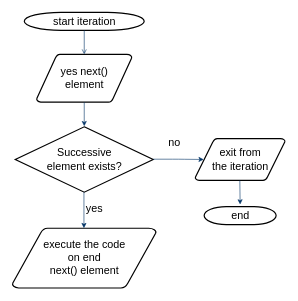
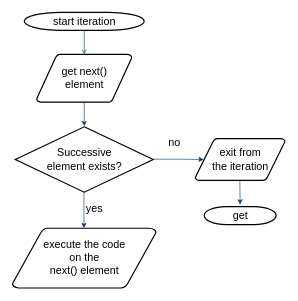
  <mxCell id="0" />
  <mxCell id="1" parent="0" />
  <mxCell id="2" value="&lt;font style=&quot;font-size: 18px;&quot;&gt;start iteration&lt;/font&gt;" style="shape=mxgraph.flowchart.terminator;strokeWidth=2;gradientColor=none;gradientDirection=north;fontStyle=0;html=1;" parent="1" vertex="1"><mxGeometry x="40" y="20" width="200" height="30" as="geometry" /></mxCell>
- <mxCell id="3" value="&lt;font style=&quot;font-size: 18px;&quot;&gt;yes next() &lt;br&gt;element&lt;/font&gt;" style="shape=mxgraph.flowchart.data;strokeWidth=2;gradientColor=none;gradientDirection=north;fontStyle=0;html=1;" parent="1" vertex="1"><mxGeometry x="60.5" y="90" width="159" height="80" as="geometry" /></mxCell>
- <mxCell id="4" value="&lt;font style=&quot;font-size: 18px;&quot;&gt;execute&amp;nbsp;the code&lt;br&gt;on end &lt;br&gt;next() element&lt;/font&gt;" style="shape=mxgraph.flowchart.data;strokeWidth=2;gradientColor=none;gradientDirection=north;fontStyle=0;html=1;align=center;" parent="1" vertex="1"><mxGeometry x="20" y="380" width="240" height="100" as="geometry" /></mxCell>
+ <mxCell id="3" value="&lt;font style=&quot;font-size: 18px;&quot;&gt;get next() &lt;br&gt;element&lt;/font&gt;" style="shape=mxgraph.flowchart.data;strokeWidth=2;gradientColor=none;gradientDirection=north;fontStyle=0;html=1;" parent="1" vertex="1"><mxGeometry x="60.5" y="90" width="159" height="80" as="geometry" /></mxCell>
+ <mxCell id="4" value="&lt;font style=&quot;font-size: 18px;&quot;&gt;execute&amp;nbsp;the code&lt;br&gt;on the &lt;br&gt;next() element&lt;/font&gt;" style="shape=mxgraph.flowchart.data;strokeWidth=2;gradientColor=none;gradientDirection=north;fontStyle=0;html=1;align=center;" parent="1" vertex="1"><mxGeometry x="20" y="380" width="240" height="100" as="geometry" /></mxCell>
  <mxCell id="5" value="&lt;font style=&quot;font-size: 18px;&quot;&gt;Successive &lt;br&gt;element exists?&lt;/font&gt;" style="shape=mxgraph.flowchart.decision;strokeWidth=2;gradientColor=none;gradientDirection=north;fontStyle=0;html=1;" parent="1" vertex="1"><mxGeometry x="25" y="211" width="230" height="109" as="geometry" /></mxCell>
  <mxCell id="6" style="fontStyle=1;strokeColor=#003366;strokeWidth=1;html=1;endArrow=open;" parent="1" source="2" target="3" edge="1"><mxGeometry relative="1" as="geometry" /></mxCell>
  <mxCell id="7" style="fontStyle=1;strokeColor=#003366;strokeWidth=1;html=1;" parent="1" source="3" edge="1"><mxGeometry relative="1" as="geometry"><mxPoint x="140" y="210" as="targetPoint" /></mxGeometry></mxCell>
  <mxCell id="8" value="&lt;font style=&quot;font-size: 18px;&quot;&gt;yes&lt;/font&gt;" style="text;fontStyle=0;html=1;strokeColor=none;gradientColor=none;fillColor=none;strokeWidth=2;" parent="1" vertex="1"><mxGeometry x="141" y="330" width="40" height="24" as="geometry" /></mxCell>
  <mxCell id="9" value="" style="edgeStyle=elbowEdgeStyle;elbow=horizontal;fontColor=#001933;fontStyle=1;strokeColor=#003366;strokeWidth=1;html=1;" parent="1" edge="1"><mxGeometry width="100" height="100" as="geometry"><mxPoint x="139.5" y="320" as="sourcePoint" /><mxPoint x="140" y="380" as="targetPoint" /><Array as="points"><mxPoint x="139.5" y="400" /></Array></mxGeometry></mxCell>
  <mxCell id="10" value="&lt;font style=&quot;font-size: 18px;&quot;&gt;no&lt;/font&gt;" style="text;fontStyle=0;html=1;strokeColor=none;gradientColor=none;fillColor=none;strokeWidth=2;align=center;" parent="1" vertex="1"><mxGeometry x="270" y="220.5" width="40" height="26" as="geometry" /></mxCell>
  <mxCell id="11" value="" style="edgeStyle=elbowEdgeStyle;elbow=horizontal;exitX=0.905;exitY=0.5;exitPerimeter=0;fontStyle=1;strokeColor=#003366;strokeWidth=1;html=1;entryX=0.095;entryY=0.5;entryDx=0;entryDy=0;entryPerimeter=0;" parent="1" target="12" edge="1"><mxGeometry width="100" height="100" as="geometry"><mxPoint x="254.995" y="265" as="sourcePoint" /><mxPoint x="350.6" y="265" as="targetPoint" /></mxGeometry></mxCell>
  <mxCell id="12" value="&lt;font style=&quot;font-size: 18px;&quot;&gt;exit from &lt;br&gt;the iteration&lt;/font&gt;" style="shape=mxgraph.flowchart.data;strokeWidth=2;gradientColor=none;gradientDirection=north;fontStyle=0;html=1;" vertex="1" parent="1"><mxGeometry x="325" y="230.5" width="150" height="70" as="geometry" /></mxCell>
  <mxCell id="13" value="" style="edgeStyle=elbowEdgeStyle;elbow=horizontal;fontStyle=1;strokeColor=#003366;strokeWidth=1;html=1;" edge="1" parent="1"><mxGeometry width="100" height="100" as="geometry"><mxPoint x="399.5" y="300.5" as="sourcePoint" /><mxPoint x="400" y="340.5" as="targetPoint" /></mxGeometry></mxCell>
- <mxCell id="14" value="&lt;font style=&quot;font-size: 18px;&quot;&gt;end&lt;/font&gt;" style="shape=mxgraph.flowchart.terminator;strokeWidth=2;gradientColor=none;gradientDirection=north;fontStyle=0;html=1;" vertex="1" parent="1"><mxGeometry x="340" y="344" width="120" height="30" as="geometry" /></mxCell>
+ <mxCell id="14" value="&lt;font style=&quot;font-size: 18px;&quot;&gt;get&lt;/font&gt;" style="shape=mxgraph.flowchart.terminator;strokeWidth=2;gradientColor=none;gradientDirection=north;fontStyle=0;html=1;" vertex="1" parent="1"><mxGeometry x="340" y="344" width="120" height="30" as="geometry" /></mxCell>
